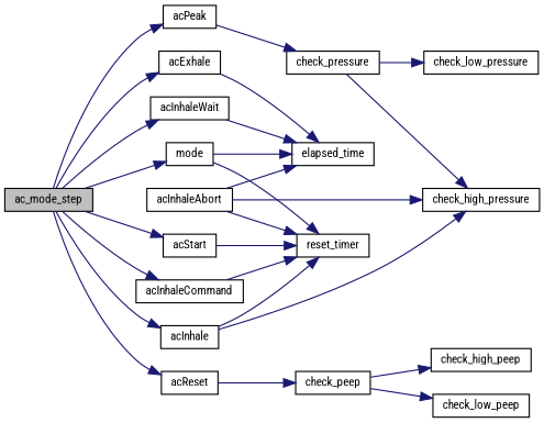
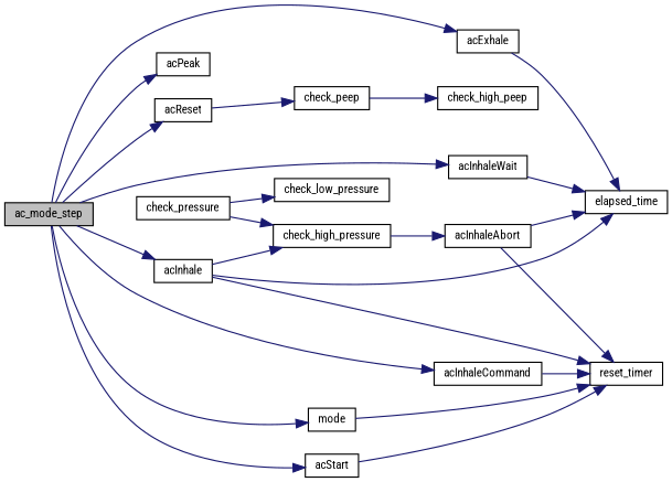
  digraph {
    fontname="Roboto Condensed"
    rankdir=LR
    node [color=black fillcolor=white fontname="Roboto Condensed" fontsize=10 shape=record style=filled]
    edge [color=midnightblue fontname="Roboto Condensed" fontsize=10 labelfontname=Helvetica labelfontsize=10 style=solid]
    n1 [fillcolor=grey75 fontcolor=black height=0.2 label=ac_mode_step width=0.4]
    n2 [height=0.2 label=acExhale width=0.4]
    n3 [height=0.2 label=mode width=0.4]
    n4 [height=0.2 label=acInhale width=0.4]
    n5 [height=0.2 label=acInhaleCommand width=0.4]
    n6 [height=0.2 label=acInhaleWait width=0.4]
    n7 [height=0.2 label=acPeak width=0.4]
    n8 [height=0.2 label=acReset width=0.4]
    n9 [height=0.2 label=acStart width=0.4]
    n10 [height=0.2 label=elapsed_time width=0.4]
    n11 [height=0.2 label=reset_timer width=0.4]
    n12 [height=0.2 label=check_high_pressure width=0.4]
    n13 [height=0.2 label=acInhaleAbort width=0.4]
    n14 [height=0.2 label=check_pressure width=0.4]
    n15 [height=0.2 label=check_peep width=0.4]
    n16 [height=0.2 label=check_low_pressure width=0.4]
    n17 [height=0.2 label=check_high_peep width=0.4]
-   n18 [height=0.2 label=check_low_peep width=0.4]
    n1 -> n2
    n1 -> n3
    n1 -> n4
    n1 -> n5
    n1 -> n6
    n1 -> n7
    n1 -> n8
    n1 -> n9
    n2 -> n10
    n3 -> n11
-   n3 -> n10
+   n4 -> n10
    n4 -> n11
    n4 -> n12
    n5 -> n11
    n6 -> n10
-   n7 -> n14
    n8 -> n15
    n9 -> n11
    n13 -> n10
    n13 -> n11
-   n13 -> n12
+   n12 -> n13
    n14 -> n12
    n14 -> n16
    n15 -> n17
-   n15 -> n18
  }
